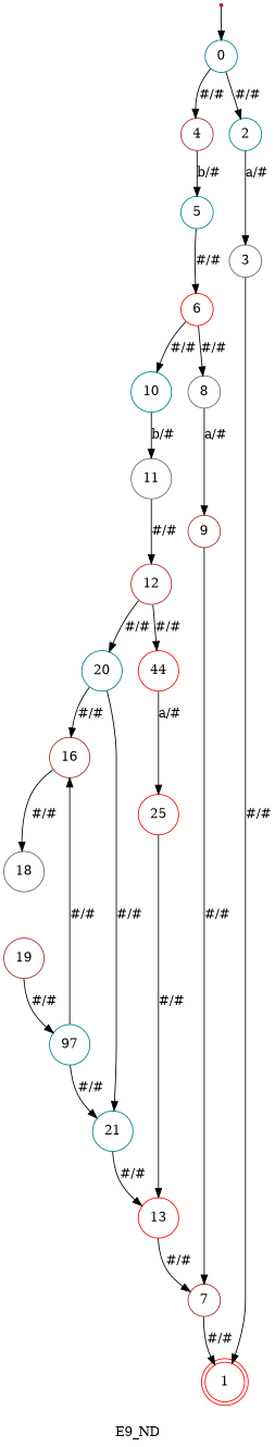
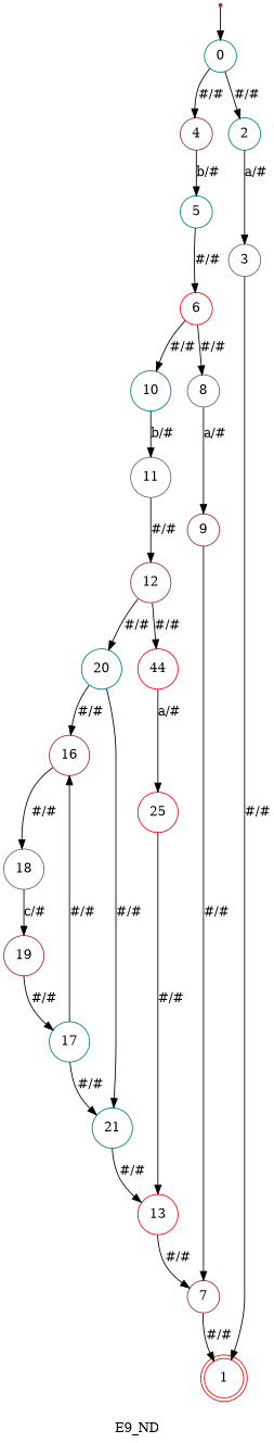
  digraph {
    label=E9_ND
    rankdir=TB
    node [color=brown shape=circle]
    init0 [shape=point]
    0 [color=teal]
    4
    2 [color=teal]
    5 [color=teal]
    3 [color=gray40]
    6 [color=red]
    1 [color=red shape=doublecircle]
    11 [color=gray40]
    10 [color=teal]
    12
    20 [color=teal]
    n13 [color=red label=44]
    16
    21 [color=teal]
    n16 [color=red label=25]
    18 [color=gray40]
    13 [color=red]
    7
    19
-   17 [color=teal label=97]
+   17 [color=teal]
    8 [color=gray40]
    9
    init0 -> 0
    0 -> 4 [label="#/#"]
    0 -> 2 [label="#/#"]
    4 -> 5 [label="b/#"]
    2 -> 3 [label="a/#"]
    5 -> 6 [label="#/#"]
    3 -> 1 [label="#/#"]
    6 -> 10 [label="#/#"]
    6 -> 8 [label="#/#"]
    11 -> 12 [label="#/#"]
    10 -> 11 [label="b/#"]
    12 -> 20 [label="#/#"]
    12 -> n13 [label="#/#"]
    20 -> 16 [label="#/#"]
    20 -> 21 [label="#/#"]
    n13 -> n16 [label="a/#"]
    16 -> 18 [label="#/#"]
    21 -> 13 [label="#/#"]
    n16 -> 13 [label="#/#"]
+   18 -> 19 [label="c/#"]
    13 -> 7 [label="#/#"]
    7 -> 1 [label="#/#"]
    19 -> 17 [label="#/#"]
    17 -> 16 [label="#/#"]
    17 -> 21 [label="#/#"]
    8 -> 9 [label="a/#"]
    9 -> 7 [label="#/#"]
  }
